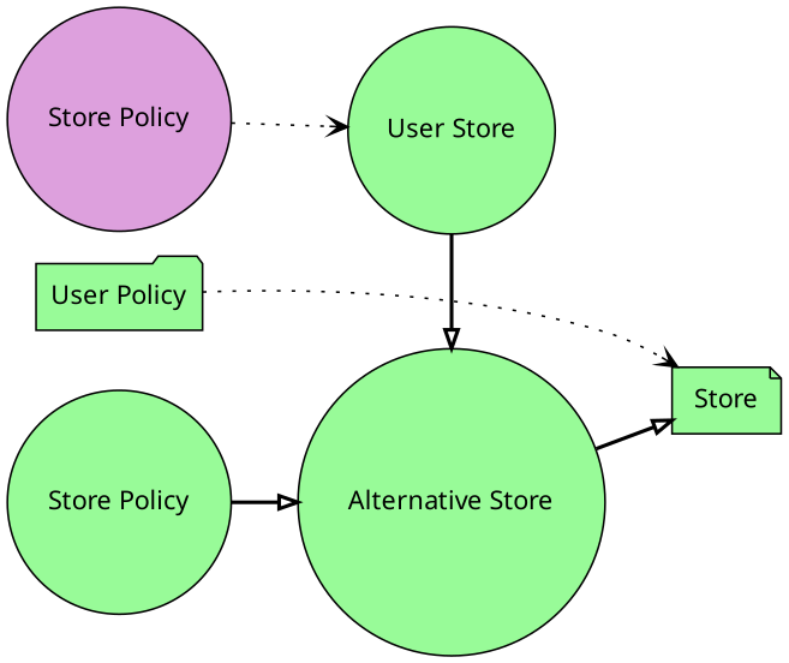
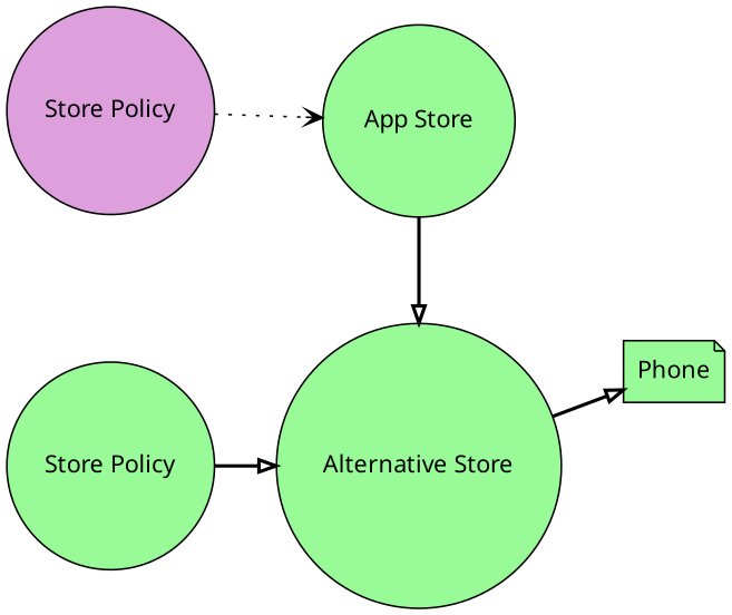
  digraph {
    rankdir=LR
    splines=true
    node [fillcolor=palegreen fontname="LMSans10-Regular" shape=circle style=filled]
    edge [arrowhead=onormal style=bold]
-   n1 [label="User Store"]
+   n1 [label="App Store"]
    n2 [label="Alternative Store"]
    n3 [fillcolor=plum label="Store Policy"]
    n4 [label="Store Policy"]
-   n5 [label="User Policy" shape=folder]
-   n6 [label=Store shape=note]
+   n6 [label=Phone shape=note]
    subgraph sub_1 {
      rank=same
      n1
      n2
    }
    subgraph sub_2 {
      rank=same
      n3
      n4
-     n5
    }
    n1 -> n2
    n2 -> n6
    n3 -> n1 [arrowhead=vee style=dotted]
    n4 -> n2
-   n5 -> n6 [arrowhead=vee style=dotted]
  }
